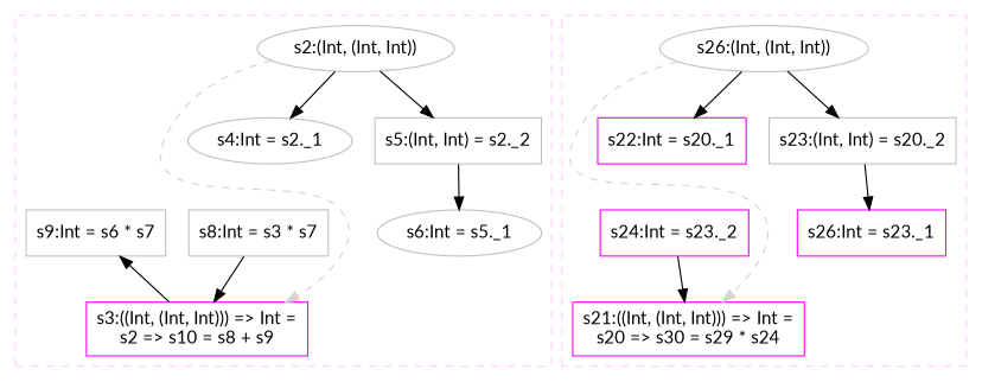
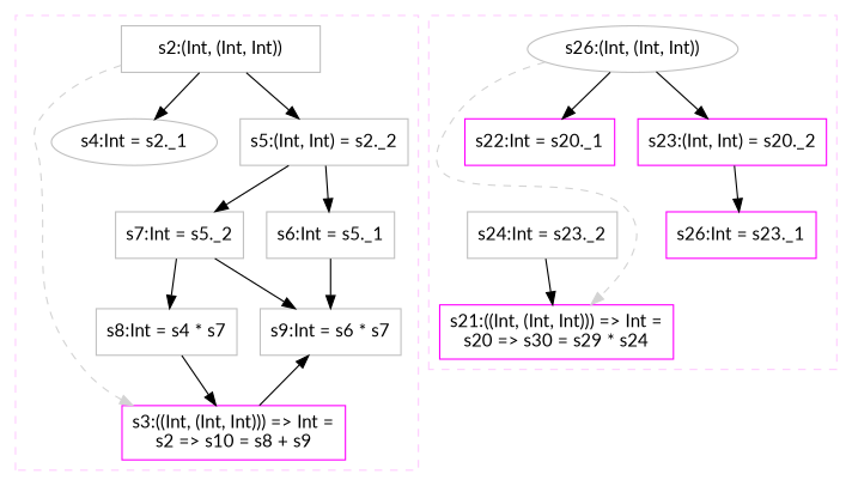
  digraph {
    concentrate=true
    fontname=Lato
    node [color=gray fontname=Lato shape=box]
    edge [fontname=Lato style=solid]
-   n1 [height=0.5 label="s2:(Int, (Int, Int))" width=2.139 shape=""]
+   n1 [height=0.5 label="s2:(Int, (Int, Int))" width=2.139]
    n2 [color=magenta height=0.57778 label="s3:((Int, (Int, Int))) => Int =\ls2 => s10 = s8 + s9" width=2.366]
    n3 [height=0.5 label="s4:Int = s2._1" shape=ellipse width=1.2829]
    n4 [height=0.5 label="s5:(Int, Int) = s2._2" width=1.7265]
-   n5 [height=0.5 label="s8:Int = s3 * s7" width=1.4006]
-   n7 [height=0.5 label="s6:Int = s5._1" shape=ellipse width=1.2829]
+   n5 [height=0.5 label="s8:Int = s4 * s7" width=1.4006]
+   n6 [height=0.5 label="s7:Int = s5._2" width=1.2829]
+   n7 [height=0.5 label="s6:Int = s5._1" width=1.2829]
    n8 [height=0.5 label="s9:Int = s6 * s7" width=1.4006]
    n9 [height=0.5 label="s26:(Int, (Int, Int))" width=2.2616 shape=""]
    n10 [color=magenta height=0.57778 label="s21:((Int, (Int, Int))) => Int =\ls20 => s30 = s29 * s24" width=2.4563]
    n11 [color=magenta height=0.5 label="s22:Int = s20._1" width=1.4773]
-   n12 [height=0.5 label="s23:(Int, Int) = s20._2" width=1.9209]
+   n12 [color=magenta height=0.5 label="s23:(Int, Int) = s20._2" width=1.9209]
    n13 [color=magenta height=0.5 label="s26:Int = s23._1" width=1.4773]
-   n14 [color=magenta height=0.5 label="s24:Int = s23._2" width=1.4773]
+   n14 [height=0.5 label="s24:Int = s23._2" width=1.4773]
    subgraph cluster_1 {
      color="#FFCCFF"
      style=dashed
      n3
      n4
      n5
+     n6
      n7
      n8
      subgraph sub_2 {
        color="#FFCCFF"
        rank=source
        style=dashed
        n1
      }
      subgraph sub_3 {
        color="#FFCCFF"
        rank=sink
        style=dashed
        n2
      }
    }
    subgraph cluster_4 {
      color="#FFCCFF"
      style=dashed
      n11
      n12
      n13
      n14
      subgraph sub_5 {
        color="#FFCCFF"
        rank=source
        style=dashed
        n9
      }
      subgraph sub_6 {
        color="#FFCCFF"
        rank=sink
        style=dashed
        n10
      }
    }
    n1 -> n2 [color=lightgray style=dashed weight=0]
    n1 -> n3
    n1 -> n4
    n2 -> n8
+   n4 -> n6
    n4 -> n7
    n5 -> n2
+   n6 -> n5
+   n6 -> n8
+   n7 -> n8
    n9 -> n10 [color=lightgray style=dashed weight=0]
    n9 -> n11
    n9 -> n12
    n12 -> n13
    n14 -> n10
  }
